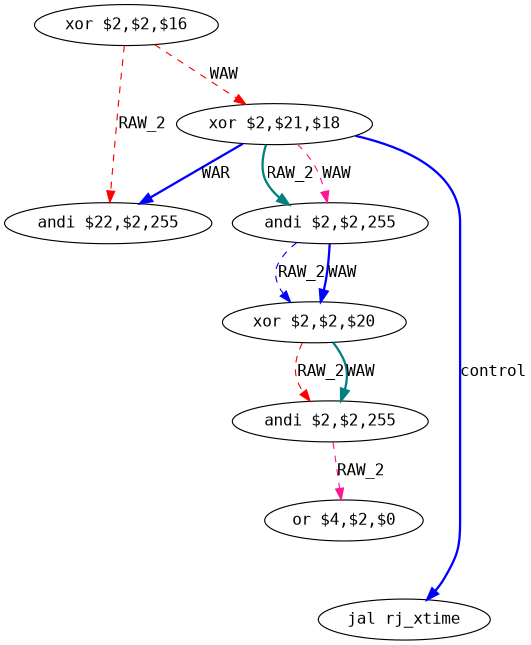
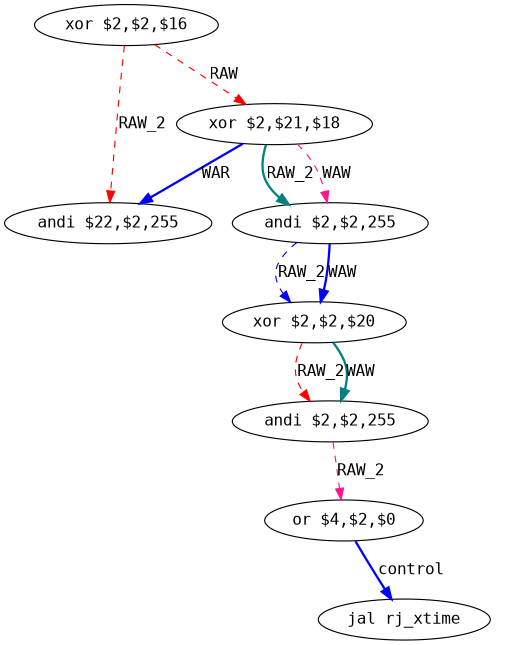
  digraph {
    fontname="DejaVu Sans Mono"
    node [fontname="DejaVu Sans Mono" shape=ellipse]
    edge [color=blue fontname="DejaVu Sans Mono" style=dashed]
    n1 [label="xor $2,$2,$16"]
    n2 [label="andi $22,$2,255"]
    n3 [label="xor $2,$21,$18"]
    n4 [label="andi $2,$2,255"]
    n5 [label="xor $2,$2,$20"]
    n6 [label="andi $2,$2,255"]
    n7 [label="or $4,$2,$0"]
    n8 [label="jal rj_xtime"]
    n1 -> n2 [color=red label=RAW_2]
-   n1 -> n3 [color=red label=WAW]
+   n1 -> n3 [color=red label=RAW]
    n3 -> n2 [label=WAR style=bold]
    n3 -> n4 [color=teal label=RAW_2 style=bold]
    n3 -> n4 [color=deeppink label=WAW]
    n4 -> n5 [label=RAW_2]
    n4 -> n5 [label=WAW style=bold]
    n5 -> n6 [color=red label=RAW_2]
    n5 -> n6 [color=teal label=WAW style=bold]
    n6 -> n7 [color=deeppink label=RAW_2]
-   n3 -> n8 [label=control style=bold]
+   n7 -> n8 [label=control style=bold]
  }
